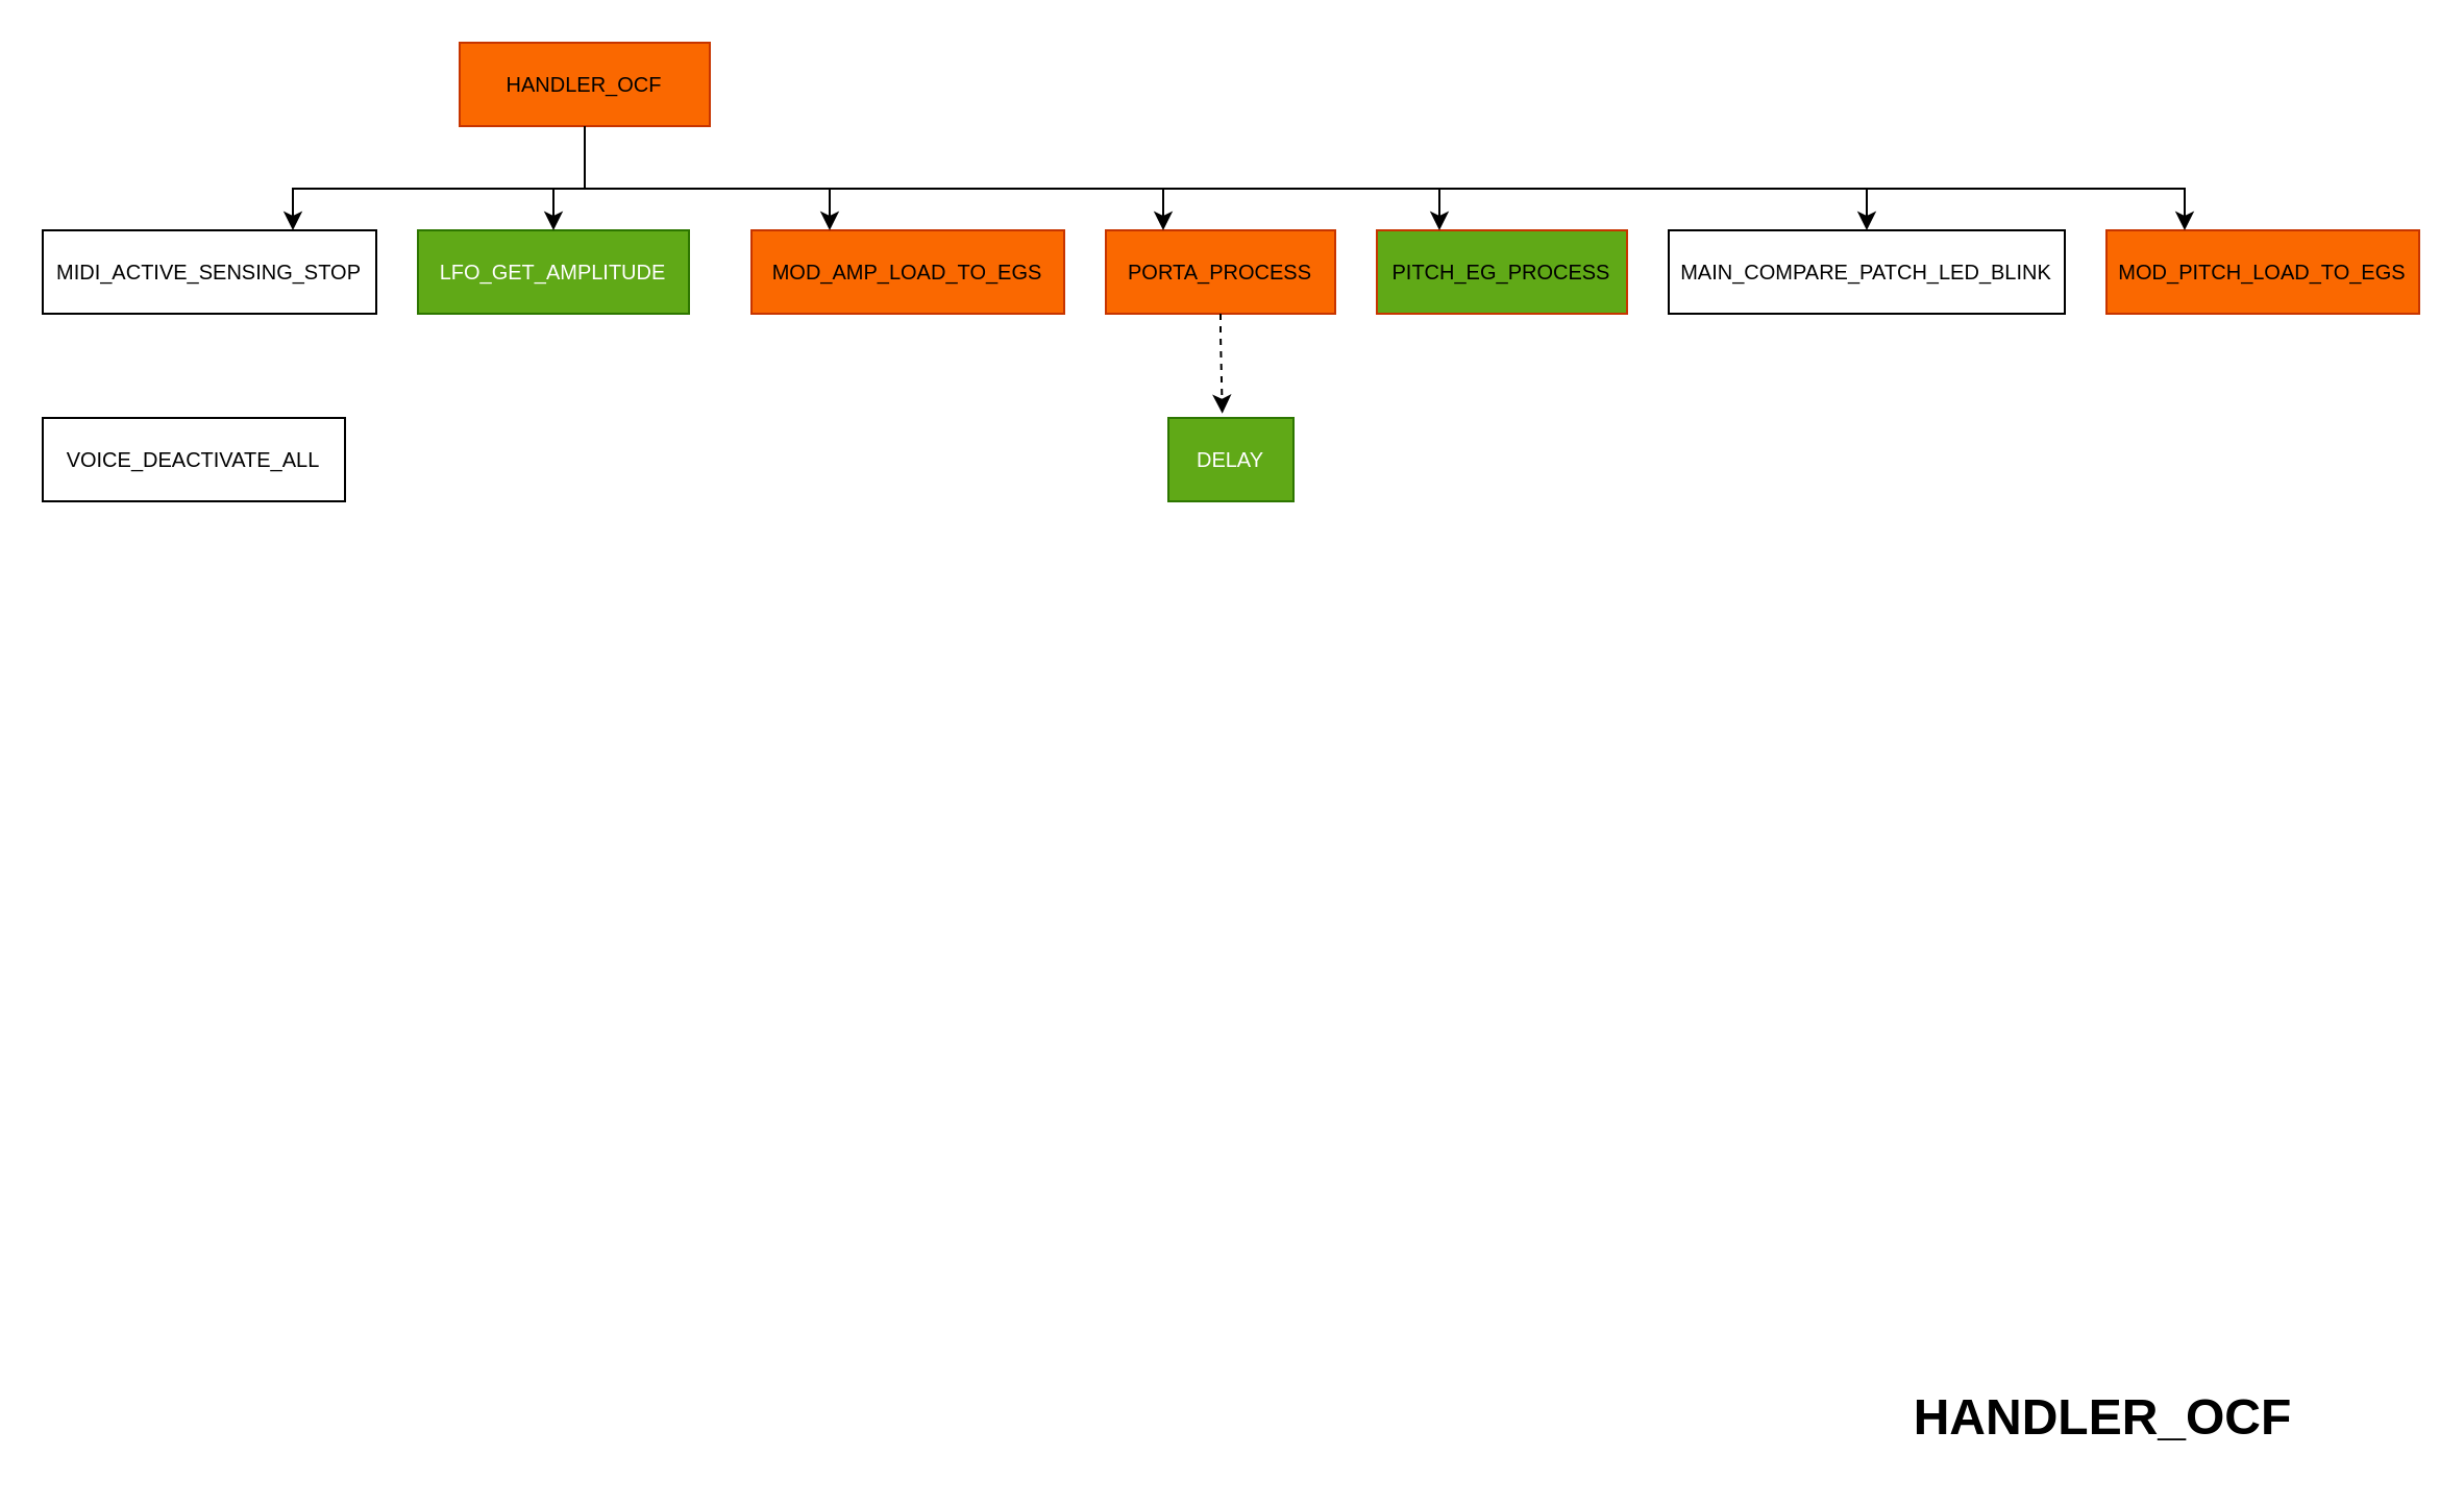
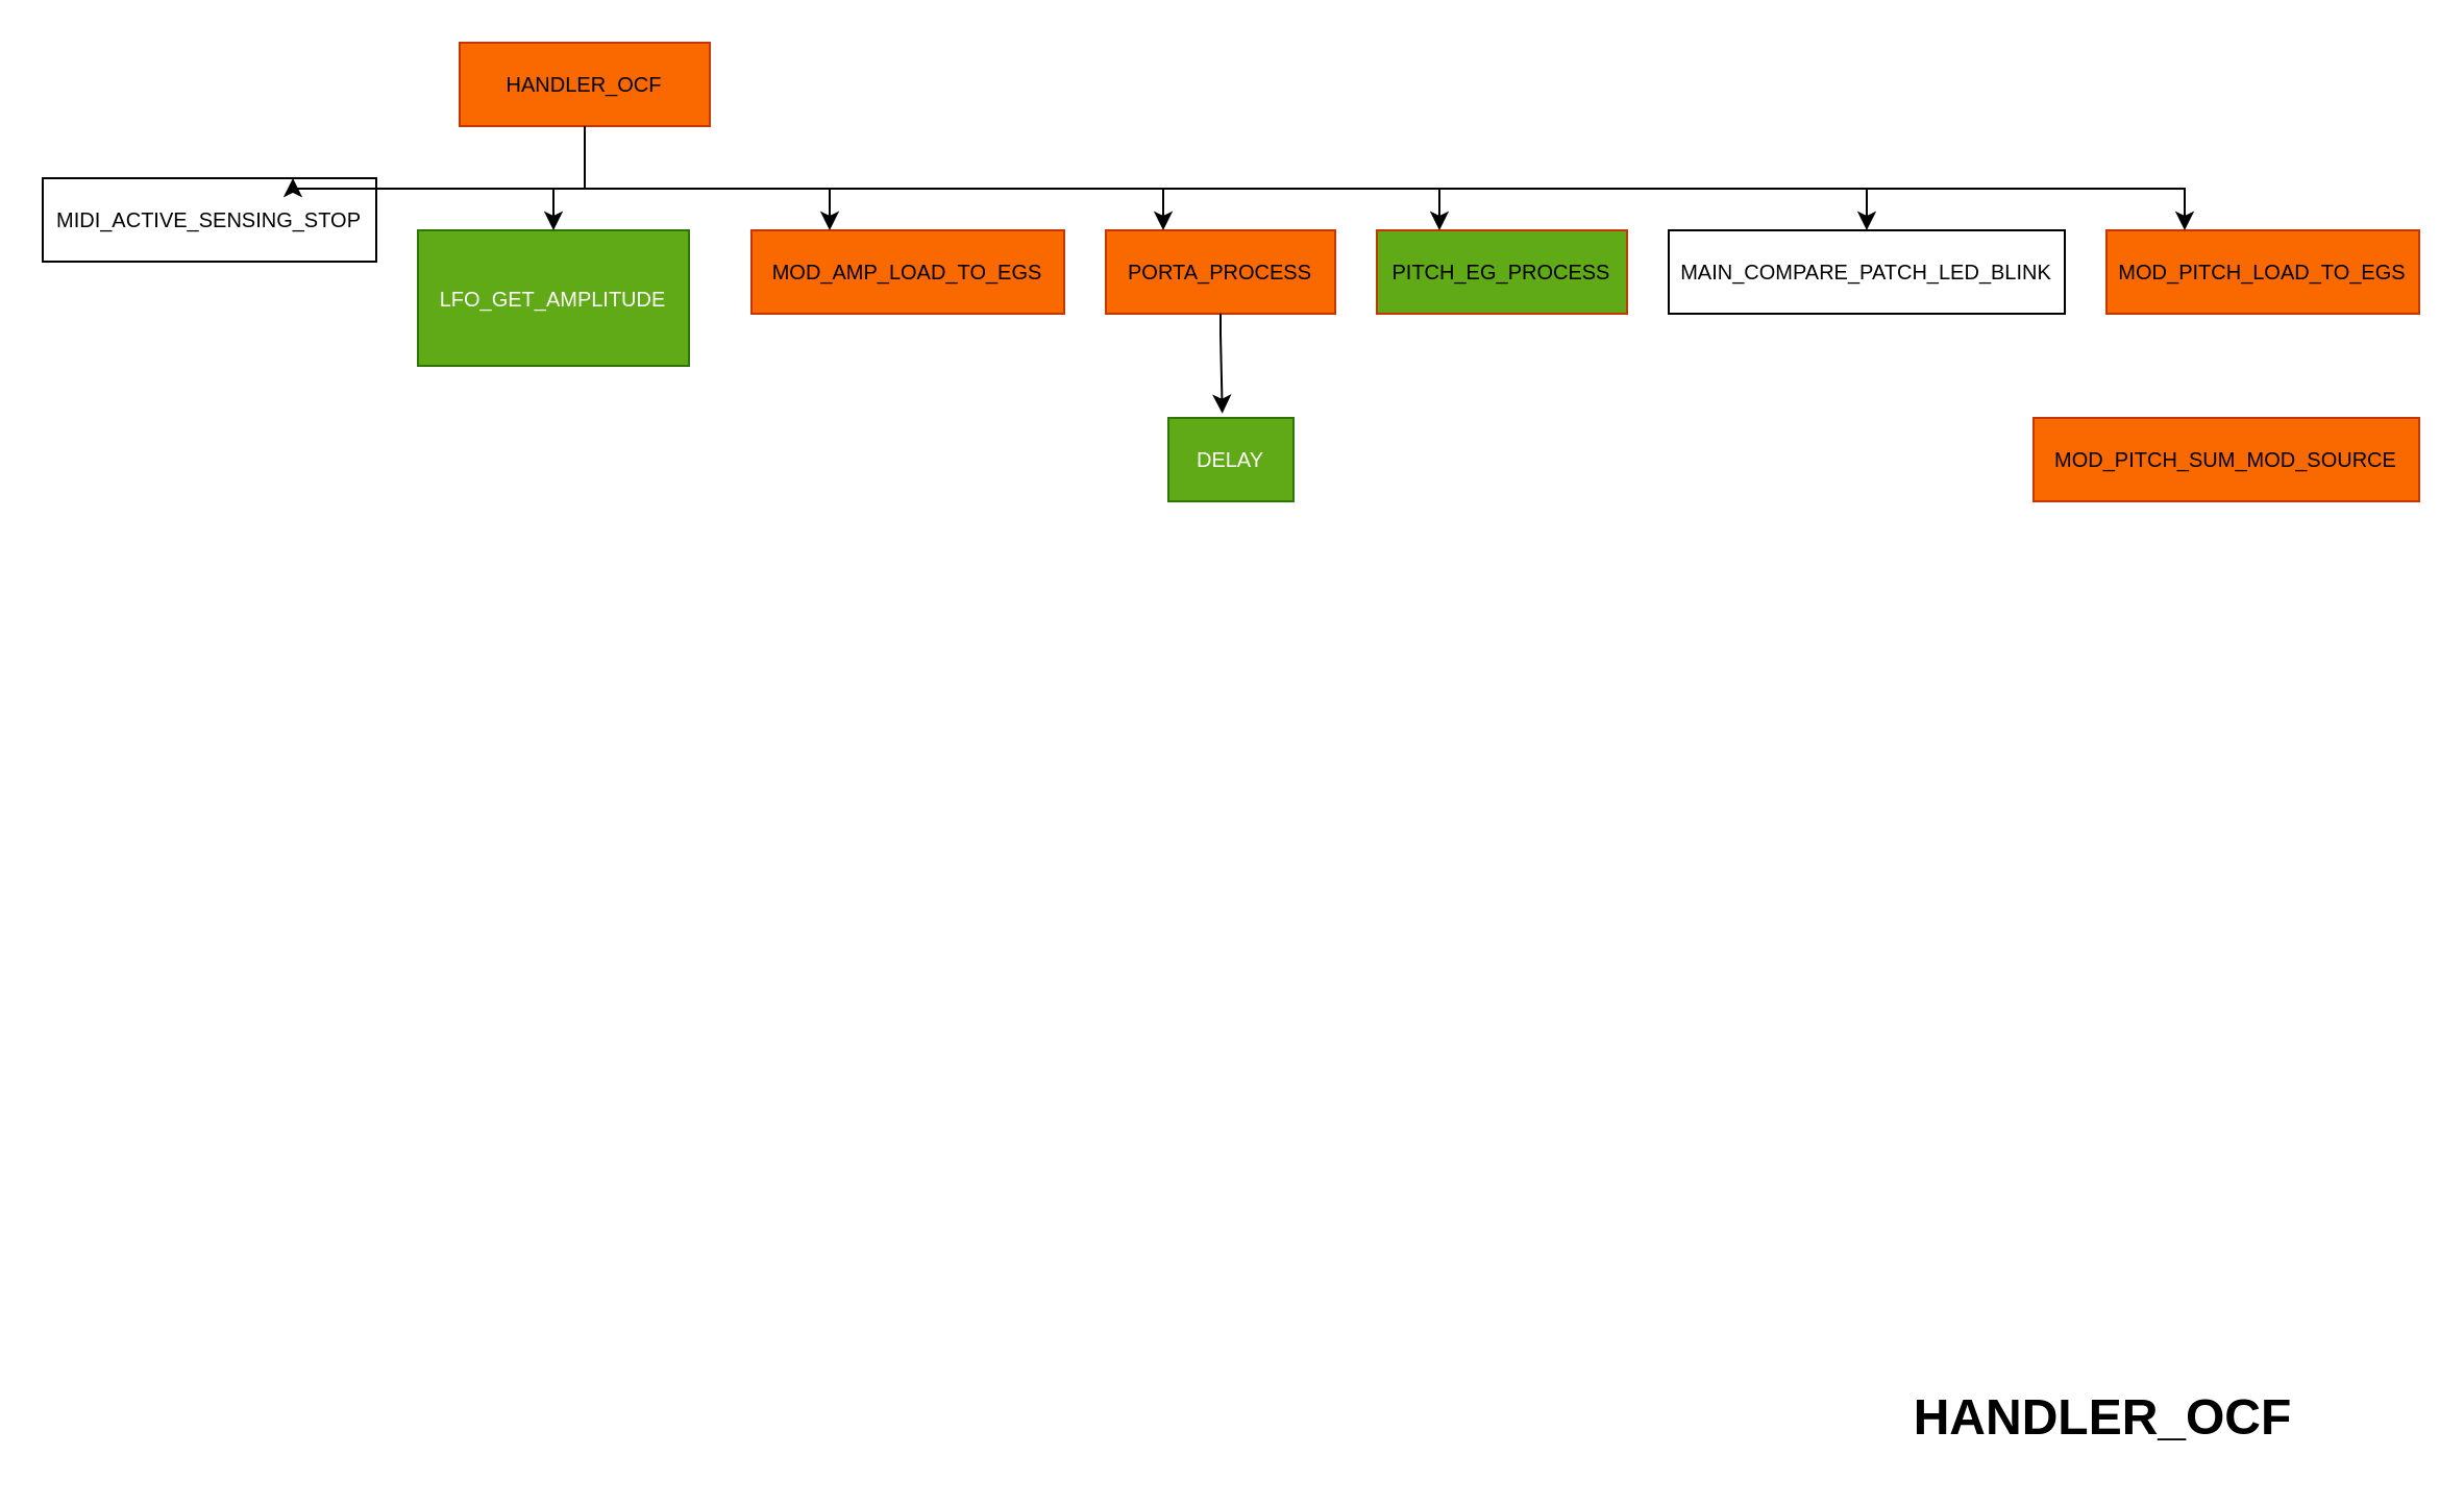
  <mxCell id="0" />
  <mxCell id="1" parent="0" />
  <mxCell id="2" value="HANDLER_OCF" style="rounded=0;whiteSpace=wrap;html=1;fontSize=10;fillColor=#fa6800;fontColor=#000000;strokeColor=#C73500;" vertex="1" parent="1"><mxGeometry x="220" y="20" width="120" height="40" as="geometry" /></mxCell>
- <mxCell id="3" value="MIDI_ACTIVE_SENSING_STOP" style="rounded=0;whiteSpace=wrap;html=1;fontSize=10;" vertex="1" parent="1"><mxGeometry x="20" y="110" width="160" height="40" as="geometry" /></mxCell>
+ <mxCell id="3" value="MIDI_ACTIVE_SENSING_STOP" style="rounded=0;whiteSpace=wrap;html=1;fontSize=10;" vertex="1" parent="1"><mxGeometry x="20" y="85" width="160" height="40" as="geometry" /></mxCell>
  <mxCell id="4" value="" style="endArrow=classic;html=1;rounded=0;entryX=0.75;entryY=0;entryDx=0;entryDy=0;edgeStyle=orthogonalEdgeStyle;" edge="1" parent="1" source="2" target="3"><mxGeometry width="50" height="50" relative="1" as="geometry"><mxPoint x="270" y="310" as="sourcePoint" /><mxPoint x="320" y="260" as="targetPoint" /><Array as="points"><mxPoint x="280" y="90" /><mxPoint x="140" y="90" /></Array></mxGeometry></mxCell>
- <mxCell id="5" value="LFO_GET_AMPLITUDE" style="rounded=0;whiteSpace=wrap;html=1;fontSize=10;labelBackgroundColor=none;fillColor=#60a917;fontColor=#ffffff;strokeColor=#2D7600;" vertex="1" parent="1"><mxGeometry x="200" y="110" width="130" height="40" as="geometry" /></mxCell>
+ <mxCell id="5" value="LFO_GET_AMPLITUDE" style="rounded=0;whiteSpace=wrap;html=1;fontSize=10;labelBackgroundColor=none;fillColor=#60a917;fontColor=#ffffff;strokeColor=#2D7600;" vertex="1" parent="1"><mxGeometry x="200" y="110" width="130" height="65" as="geometry" /></mxCell>
  <mxCell id="6" value="" style="endArrow=classic;html=1;rounded=0;entryX=0.5;entryY=0;entryDx=0;entryDy=0;edgeStyle=orthogonalEdgeStyle;exitX=0.5;exitY=1;exitDx=0;exitDy=0;" edge="1" parent="1" source="2" target="5"><mxGeometry width="50" height="50" relative="1" as="geometry"><mxPoint x="290" y="70" as="sourcePoint" /><mxPoint x="188" y="120" as="targetPoint" /><Array as="points"><mxPoint x="280" y="90" /><mxPoint x="265" y="90" /></Array></mxGeometry></mxCell>
  <mxCell id="7" value="MOD_AMP_LOAD_TO_EGS" style="rounded=0;whiteSpace=wrap;html=1;fontSize=10;fillColor=#fa6800;fontColor=#000000;strokeColor=#C73500;" vertex="1" parent="1"><mxGeometry x="360" y="110" width="150" height="40" as="geometry" /></mxCell>
  <mxCell id="8" value="" style="endArrow=classic;html=1;rounded=0;entryX=0.25;entryY=0;entryDx=0;entryDy=0;edgeStyle=orthogonalEdgeStyle;exitX=0.5;exitY=1;exitDx=0;exitDy=0;" edge="1" parent="1" source="2" target="7"><mxGeometry width="50" height="50" relative="1" as="geometry"><mxPoint x="290" y="70" as="sourcePoint" /><mxPoint x="375" y="120" as="targetPoint" /><Array as="points"><mxPoint x="280" y="90" /><mxPoint x="398" y="90" /><mxPoint x="398" y="110" /></Array></mxGeometry></mxCell>
  <mxCell id="9" value="PORTA_PROCESS" style="rounded=0;whiteSpace=wrap;html=1;fontSize=10;fillColor=#fa6800;fontColor=#000000;strokeColor=#C73500;" vertex="1" parent="1"><mxGeometry x="530" y="110" width="110" height="40" as="geometry" /></mxCell>
  <mxCell id="10" value="" style="endArrow=classic;html=1;rounded=0;entryX=0.25;entryY=0;entryDx=0;entryDy=0;edgeStyle=orthogonalEdgeStyle;exitX=0.5;exitY=1;exitDx=0;exitDy=0;" edge="1" parent="1" source="2" target="9"><mxGeometry width="50" height="50" relative="1" as="geometry"><mxPoint x="290" y="70" as="sourcePoint" /><mxPoint x="485" y="120" as="targetPoint" /><Array as="points"><mxPoint x="280" y="90" /><mxPoint x="557" y="90" /><mxPoint x="557" y="110" /></Array></mxGeometry></mxCell>
  <mxCell id="11" value="PITCH_EG_PROCESS" style="rounded=0;whiteSpace=wrap;html=1;fontSize=10;fillColor=#60a917;fontColor=#000000;strokeColor=#C73500;" vertex="1" parent="1"><mxGeometry x="660" y="110" width="120" height="40" as="geometry" /></mxCell>
  <mxCell id="12" value="" style="endArrow=classic;html=1;rounded=0;entryX=0.25;entryY=0;entryDx=0;entryDy=0;edgeStyle=orthogonalEdgeStyle;" edge="1" parent="1" target="11"><mxGeometry width="50" height="50" relative="1" as="geometry"><mxPoint x="280" y="60" as="sourcePoint" /><mxPoint x="675" y="120" as="targetPoint" /><Array as="points"><mxPoint x="280" y="90" /><mxPoint x="690" y="90" /></Array></mxGeometry></mxCell>
  <mxCell id="13" value="MAIN_COMPARE_PATCH_LED_BLINK" style="rounded=0;whiteSpace=wrap;html=1;fontSize=10;" vertex="1" parent="1"><mxGeometry x="800" y="110" width="190" height="40" as="geometry" /></mxCell>
  <mxCell id="14" value="" style="endArrow=classic;html=1;rounded=0;entryX=0.5;entryY=0;entryDx=0;entryDy=0;edgeStyle=orthogonalEdgeStyle;exitX=0.5;exitY=1;exitDx=0;exitDy=0;" edge="1" parent="1" source="2" target="13"><mxGeometry width="50" height="50" relative="1" as="geometry"><mxPoint x="290" y="70" as="sourcePoint" /><mxPoint x="700" y="120" as="targetPoint" /><Array as="points"><mxPoint x="280" y="90" /><mxPoint x="895" y="90" /></Array></mxGeometry></mxCell>
  <mxCell id="15" value="MOD_PITCH_LOAD_TO_EGS" style="rounded=0;whiteSpace=wrap;html=1;fontSize=10;fillColor=#fa6800;fontColor=#000000;strokeColor=#C73500;" vertex="1" parent="1"><mxGeometry x="1010" y="110" width="150" height="40" as="geometry" /></mxCell>
  <mxCell id="16" value="" style="endArrow=classic;html=1;rounded=0;entryX=0.25;entryY=0;entryDx=0;entryDy=0;edgeStyle=orthogonalEdgeStyle;" edge="1" parent="1" target="15"><mxGeometry width="50" height="50" relative="1" as="geometry"><mxPoint x="280" y="60" as="sourcePoint" /><mxPoint x="905" y="120" as="targetPoint" /><Array as="points"><mxPoint x="280" y="90" /><mxPoint x="1047" y="90" /></Array></mxGeometry></mxCell>
  <mxCell id="17" value="DELAY" style="rounded=0;whiteSpace=wrap;html=1;fontSize=10;fillColor=#60a917;fontColor=#ffffff;strokeColor=#2D7600;" vertex="1" parent="1"><mxGeometry x="560" y="200" width="60" height="40" as="geometry" /></mxCell>
- <mxCell id="18" value="" style="endArrow=classic;html=1;rounded=0;entryX=0.431;entryY=-0.054;entryDx=0;entryDy=0;edgeStyle=orthogonalEdgeStyle;exitX=0.5;exitY=1;exitDx=0;exitDy=0;entryPerimeter=0;dashed=1;" edge="1" parent="1" source="9" target="17"><mxGeometry width="50" height="50" relative="1" as="geometry"><mxPoint x="415" y="180" as="sourcePoint" /><mxPoint x="568" y="120" as="targetPoint" /><Array as="points"><mxPoint x="585" y="160" /><mxPoint x="586" y="160" /></Array></mxGeometry></mxCell>
+ <mxCell id="18" value="" style="endArrow=classic;html=1;rounded=0;entryX=0.431;entryY=-0.054;entryDx=0;entryDy=0;edgeStyle=orthogonalEdgeStyle;exitX=0.5;exitY=1;exitDx=0;exitDy=0;entryPerimeter=0;" edge="1" parent="1" source="9" target="17"><mxGeometry width="50" height="50" relative="1" as="geometry"><mxPoint x="415" y="180" as="sourcePoint" /><mxPoint x="568" y="120" as="targetPoint" /><Array as="points"><mxPoint x="585" y="160" /><mxPoint x="586" y="160" /></Array></mxGeometry></mxCell>
+ <mxCell id="19" value="MOD_PITCH_SUM_MOD_SOURCE" style="rounded=0;whiteSpace=wrap;html=1;fontSize=10;fillColor=#fa6800;fontColor=#000000;strokeColor=#C73500;" vertex="1" parent="1"><mxGeometry x="975" y="200" width="185" height="40" as="geometry" /></mxCell>
  <mxCell id="20" value="HANDLER_OCF" style="text;strokeColor=none;fillColor=none;html=1;fontSize=24;fontStyle=1;verticalAlign=middle;align=center;" vertex="1" parent="1"><mxGeometry x="885" y="660" width="245" height="40" as="geometry" /></mxCell>
- <mxCell id="21" value="VOICE_DEACTIVATE_ALL" style="rounded=0;whiteSpace=wrap;html=1;fontSize=10;" vertex="1" parent="1"><mxGeometry x="20" y="200" width="145" height="40" as="geometry" /></mxCell>
